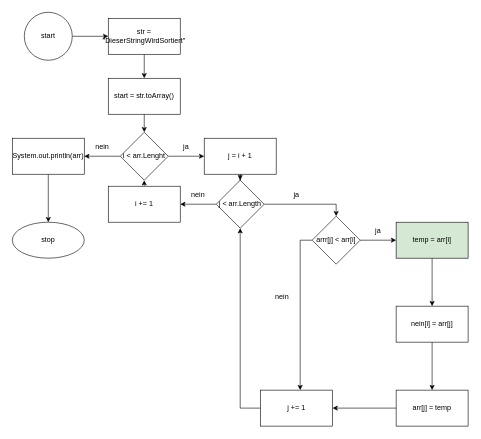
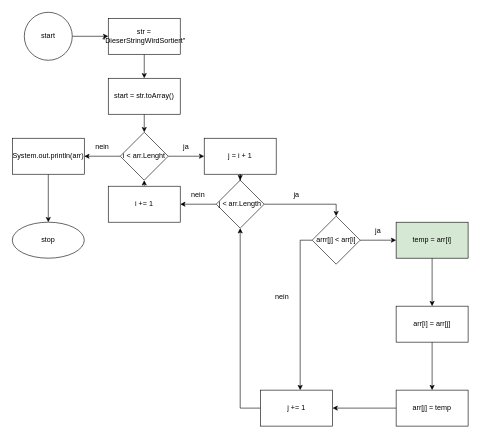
  <mxCell id="0" />
  <mxCell id="1" parent="0" />
  <mxCell id="2" value="" style="edgeStyle=orthogonalEdgeStyle;rounded=0;orthogonalLoop=1;jettySize=auto;html=1;" edge="1" parent="1" source="3" target="29"><mxGeometry relative="1" as="geometry" /></mxCell>
  <mxCell id="3" value="start" style="ellipse;whiteSpace=wrap;html=1;aspect=fixed;" vertex="1" parent="1"><mxGeometry x="40" width="80" height="80" as="geometry" y="20" /></mxCell>
  <mxCell id="4" value="" style="edgeStyle=orthogonalEdgeStyle;rounded=0;orthogonalLoop=1;jettySize=auto;html=1;entryX=0;entryY=0.5;entryDx=0;entryDy=0;" edge="1" parent="1" source="6" target="8"><mxGeometry relative="1" as="geometry"><mxPoint x="330" y="310" as="targetPoint" /></mxGeometry></mxCell>
  <mxCell id="5" value="" style="edgeStyle=orthogonalEdgeStyle;rounded=0;orthogonalLoop=1;jettySize=auto;html=1;" edge="1" parent="1" source="6" target="26"><mxGeometry relative="1" as="geometry" /></mxCell>
  <mxCell id="6" value="i &amp;lt; arr.Lenght" style="rhombus;whiteSpace=wrap;html=1;" vertex="1" parent="1"><mxGeometry x="200" y="220" width="80" height="80" as="geometry" /></mxCell>
  <mxCell id="7" value="" style="edgeStyle=orthogonalEdgeStyle;rounded=0;orthogonalLoop=1;jettySize=auto;html=1;" edge="1" parent="1" source="8" target="11"><mxGeometry relative="1" as="geometry" /></mxCell>
  <mxCell id="8" value="j = i + 1" style="whiteSpace=wrap;html=1;" vertex="1" parent="1"><mxGeometry x="340" y="230" width="120" height="60" as="geometry" /></mxCell>
  <mxCell id="9" value="" style="edgeStyle=orthogonalEdgeStyle;rounded=0;orthogonalLoop=1;jettySize=auto;html=1;entryX=0.5;entryY=0;entryDx=0;entryDy=0;" edge="1" parent="1" source="11" target="14"><mxGeometry relative="1" as="geometry"><Array as="points"><mxPoint x="440" y="340" /><mxPoint x="560" y="340" /></Array></mxGeometry></mxCell>
  <mxCell id="10" value="" style="edgeStyle=orthogonalEdgeStyle;rounded=0;orthogonalLoop=1;jettySize=auto;html=1;" edge="1" parent="1" source="11" target="24"><mxGeometry relative="1" as="geometry" /></mxCell>
  <mxCell id="11" value="j &amp;lt; arr.Length" style="rhombus;whiteSpace=wrap;html=1;" vertex="1" parent="1"><mxGeometry x="360" y="300" width="80" height="80" as="geometry" /></mxCell>
  <mxCell id="12" value="" style="edgeStyle=orthogonalEdgeStyle;rounded=0;orthogonalLoop=1;jettySize=auto;html=1;" edge="1" parent="1" source="14" target="16"><mxGeometry relative="1" as="geometry" /></mxCell>
  <mxCell id="13" style="edgeStyle=orthogonalEdgeStyle;rounded=0;orthogonalLoop=1;jettySize=auto;html=1;exitX=0;exitY=0.5;exitDx=0;exitDy=0;" edge="1" parent="1" source="14" target="22"><mxGeometry relative="1" as="geometry"><Array as="points"><mxPoint x="500" y="400" /></Array></mxGeometry></mxCell>
  <mxCell id="14" value="arrr[j] &amp;lt; arr[i]" style="rhombus;whiteSpace=wrap;html=1;" vertex="1" parent="1"><mxGeometry x="520" y="360" width="80" height="80" as="geometry" /></mxCell>
  <mxCell id="15" value="" style="edgeStyle=orthogonalEdgeStyle;rounded=0;orthogonalLoop=1;jettySize=auto;html=1;" edge="1" parent="1" source="16" target="18"><mxGeometry relative="1" as="geometry" /></mxCell>
  <mxCell id="16" value="temp = arr[i]" style="whiteSpace=wrap;html=1;fillColor=#d5e8d4;" vertex="1" parent="1"><mxGeometry x="660" y="370" width="120" height="60" as="geometry" /></mxCell>
  <mxCell id="17" value="" style="edgeStyle=orthogonalEdgeStyle;rounded=0;orthogonalLoop=1;jettySize=auto;html=1;" edge="1" parent="1" source="18" target="20"><mxGeometry relative="1" as="geometry" /></mxCell>
- <mxCell id="18" value="nein[i] = arr[j]" style="whiteSpace=wrap;html=1;" vertex="1" parent="1"><mxGeometry x="660" y="510" width="120" height="60" as="geometry" /></mxCell>
+ <mxCell id="18" value="arr[i] = arr[j]" style="whiteSpace=wrap;html=1;" vertex="1" parent="1"><mxGeometry x="660" y="510" width="120" height="60" as="geometry" /></mxCell>
  <mxCell id="19" value="" style="edgeStyle=orthogonalEdgeStyle;rounded=0;orthogonalLoop=1;jettySize=auto;html=1;" edge="1" parent="1" source="20" target="22"><mxGeometry relative="1" as="geometry" /></mxCell>
  <mxCell id="20" value="arr[j] = temp" style="whiteSpace=wrap;html=1;" vertex="1" parent="1"><mxGeometry x="660" y="650" width="120" height="60" as="geometry" /></mxCell>
  <mxCell id="21" style="edgeStyle=orthogonalEdgeStyle;rounded=0;orthogonalLoop=1;jettySize=auto;html=1;exitX=0;exitY=0.5;exitDx=0;exitDy=0;entryX=0.5;entryY=1;entryDx=0;entryDy=0;" edge="1" parent="1" source="22" target="11"><mxGeometry relative="1" as="geometry" /></mxCell>
  <mxCell id="22" value="j += 1" style="whiteSpace=wrap;html=1;" vertex="1" parent="1"><mxGeometry x="434" y="650" width="120" height="60" as="geometry" /></mxCell>
  <mxCell id="23" style="edgeStyle=orthogonalEdgeStyle;rounded=0;orthogonalLoop=1;jettySize=auto;html=1;exitX=0.5;exitY=0;exitDx=0;exitDy=0;entryX=0.5;entryY=1;entryDx=0;entryDy=0;" edge="1" parent="1" source="24" target="6"><mxGeometry relative="1" as="geometry" /></mxCell>
  <mxCell id="24" value="i += 1" style="whiteSpace=wrap;html=1;" vertex="1" parent="1"><mxGeometry x="180" y="310" width="120" height="60" as="geometry" /></mxCell>
  <mxCell id="25" value="" style="edgeStyle=orthogonalEdgeStyle;rounded=0;orthogonalLoop=1;jettySize=auto;html=1;" edge="1" parent="1" source="26" target="27"><mxGeometry relative="1" as="geometry" /></mxCell>
  <mxCell id="26" value="System.out.println(arr)" style="whiteSpace=wrap;html=1;" vertex="1" parent="1"><mxGeometry y="230" width="120" height="60" as="geometry" x="20" /></mxCell>
  <mxCell id="27" value="stop" style="ellipse;whiteSpace=wrap;html=1;" vertex="1" parent="1"><mxGeometry y="370" width="120" height="60" as="geometry" x="20" /></mxCell>
  <mxCell id="28" value="" style="edgeStyle=orthogonalEdgeStyle;rounded=0;orthogonalLoop=1;jettySize=auto;html=1;" edge="1" parent="1" source="29" target="31"><mxGeometry relative="1" as="geometry" /></mxCell>
  <mxCell id="29" value="str = &quot;DieserStringWirdSortiert&quot;" style="whiteSpace=wrap;html=1;" vertex="1" parent="1"><mxGeometry x="180" y="30" width="120" height="60" as="geometry" /></mxCell>
  <mxCell id="30" style="edgeStyle=orthogonalEdgeStyle;rounded=0;orthogonalLoop=1;jettySize=auto;html=1;exitX=0.5;exitY=1;exitDx=0;exitDy=0;entryX=0.5;entryY=0;entryDx=0;entryDy=0;" edge="1" parent="1" source="31" target="6"><mxGeometry relative="1" as="geometry" /></mxCell>
  <mxCell id="31" value="start = str.toArray()" style="whiteSpace=wrap;html=1;" vertex="1" parent="1"><mxGeometry x="180" y="130" width="120" height="60" as="geometry" /></mxCell>
  <mxCell id="32" value="nein" style="text;html=1;strokeColor=none;fillColor=none;align=center;verticalAlign=middle;whiteSpace=wrap;rounded=0;" vertex="1" parent="1"><mxGeometry x="140" y="230" width="60" height="30" as="geometry" /></mxCell>
  <mxCell id="33" value="ja" style="text;html=1;strokeColor=none;fillColor=none;align=center;verticalAlign=middle;whiteSpace=wrap;rounded=0;" vertex="1" parent="1"><mxGeometry x="280" y="230" width="60" height="30" as="geometry" /></mxCell>
  <mxCell id="34" value="nein" style="text;html=1;strokeColor=none;fillColor=none;align=center;verticalAlign=middle;whiteSpace=wrap;rounded=0;" vertex="1" parent="1"><mxGeometry x="300" y="310" width="60" height="30" as="geometry" /></mxCell>
  <mxCell id="35" value="ja" style="text;html=1;strokeColor=none;fillColor=none;align=center;verticalAlign=middle;whiteSpace=wrap;rounded=0;" vertex="1" parent="1"><mxGeometry x="464" y="310" width="60" height="30" as="geometry" /></mxCell>
  <mxCell id="36" value="ja" style="text;html=1;strokeColor=none;fillColor=none;align=center;verticalAlign=middle;whiteSpace=wrap;rounded=0;" vertex="1" parent="1"><mxGeometry x="600" y="370" width="60" height="30" as="geometry" /></mxCell>
  <mxCell id="37" value="nein" style="text;html=1;strokeColor=none;fillColor=none;align=center;verticalAlign=middle;whiteSpace=wrap;rounded=0;" vertex="1" parent="1"><mxGeometry x="440" y="480" width="60" height="30" as="geometry" /></mxCell>
